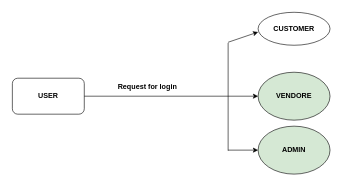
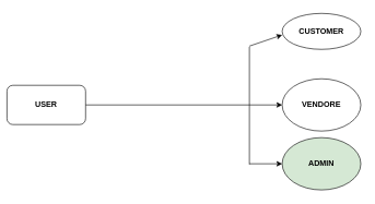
  <mxCell id="0" />
  <mxCell id="1" parent="0" />
- <mxCell id="2" value="USER" style="rounded=1;whiteSpace=wrap;html=1;fontStyle=1" vertex="1" parent="1"><mxGeometry x="20" y="130" width="120" height="60" as="geometry" /></mxCell>
+ <mxCell id="2" value="USER" style="rounded=1;whiteSpace=wrap;html=1;fontStyle=1" vertex="1" parent="1"><mxGeometry x="10" y="130" width="120" height="60" as="geometry" /></mxCell>
  <mxCell id="3" value="CUSTOMER" style="ellipse;whiteSpace=wrap;html=1;fontStyle=1" vertex="1" parent="1"><mxGeometry x="430" y="20" width="120" height="55" as="geometry" /></mxCell>
- <mxCell id="4" value="VENDORE" style="ellipse;whiteSpace=wrap;html=1;fontStyle=1;fillColor=#d5e8d4;" vertex="1" parent="1"><mxGeometry x="430" y="120" width="120" height="80" as="geometry" /></mxCell>
+ <mxCell id="4" value="VENDORE" style="ellipse;whiteSpace=wrap;html=1;fontStyle=1" vertex="1" parent="1"><mxGeometry x="430" y="120" width="120" height="80" as="geometry" /></mxCell>
  <mxCell id="5" value="ADMIN" style="ellipse;whiteSpace=wrap;html=1;fontStyle=1;fillColor=#d5e8d4;" vertex="1" parent="1"><mxGeometry x="430" y="210" width="120" height="80" as="geometry" /></mxCell>
  <mxCell id="6" value="" style="endArrow=classic;html=1;rounded=0;entryX=0;entryY=0.6;entryDx=0;entryDy=0;entryPerimeter=0;fontStyle=1" edge="1" parent="1" target="3"><mxGeometry width="50" height="50" relative="1" as="geometry"><mxPoint x="380" y="70" as="sourcePoint" /><mxPoint x="380" y="160" as="targetPoint" /></mxGeometry></mxCell>
  <mxCell id="7" value="" style="endArrow=classic;html=1;rounded=0;entryX=0;entryY=0.5;entryDx=0;entryDy=0;fontStyle=1" edge="1" parent="1" target="4"><mxGeometry width="50" height="50" relative="1" as="geometry"><mxPoint x="380" y="160" as="sourcePoint" /><mxPoint x="440" y="78" as="targetPoint" /></mxGeometry></mxCell>
  <mxCell id="8" value="" style="endArrow=classic;html=1;rounded=0;entryX=0;entryY=0.5;entryDx=0;entryDy=0;fontStyle=1" edge="1" parent="1" target="5"><mxGeometry width="50" height="50" relative="1" as="geometry"><mxPoint x="380" y="250" as="sourcePoint" /><mxPoint x="450" y="88" as="targetPoint" /></mxGeometry></mxCell>
  <mxCell id="9" value="" style="endArrow=none;html=1;rounded=0;fontStyle=1" edge="1" parent="1"><mxGeometry width="50" height="50" relative="1" as="geometry"><mxPoint x="380" y="251" as="sourcePoint" /><mxPoint x="380" y="71" as="targetPoint" /></mxGeometry></mxCell>
  <mxCell id="10" value="" style="endArrow=none;html=1;rounded=0;exitX=1;exitY=0.5;exitDx=0;exitDy=0;fontStyle=1" edge="1" parent="1" source="2"><mxGeometry width="50" height="50" relative="1" as="geometry"><mxPoint x="330" y="210" as="sourcePoint" /><mxPoint x="380" y="160" as="targetPoint" /></mxGeometry></mxCell>
- <mxCell id="11" value="Request for login" style="text;html=1;align=center;verticalAlign=middle;resizable=0;points=[];autosize=1;strokeColor=none;fillColor=none;fontStyle=1" vertex="1" parent="1"><mxGeometry x="185" y="130" width="120" height="30" as="geometry" /></mxCell>
